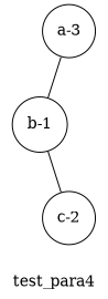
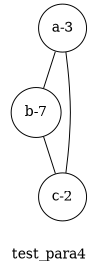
  graph {
    label=test_para4
    node [fillcolor=White shape=circle style=filled]
    n1 [label="a-3"]
-   n2 [label="b-1"]
+   n2 [label="b-7"]
    n3 [label="c-2"]
    n1 -- n2
+   n1 -- n3
    n2 -- n3
  }
